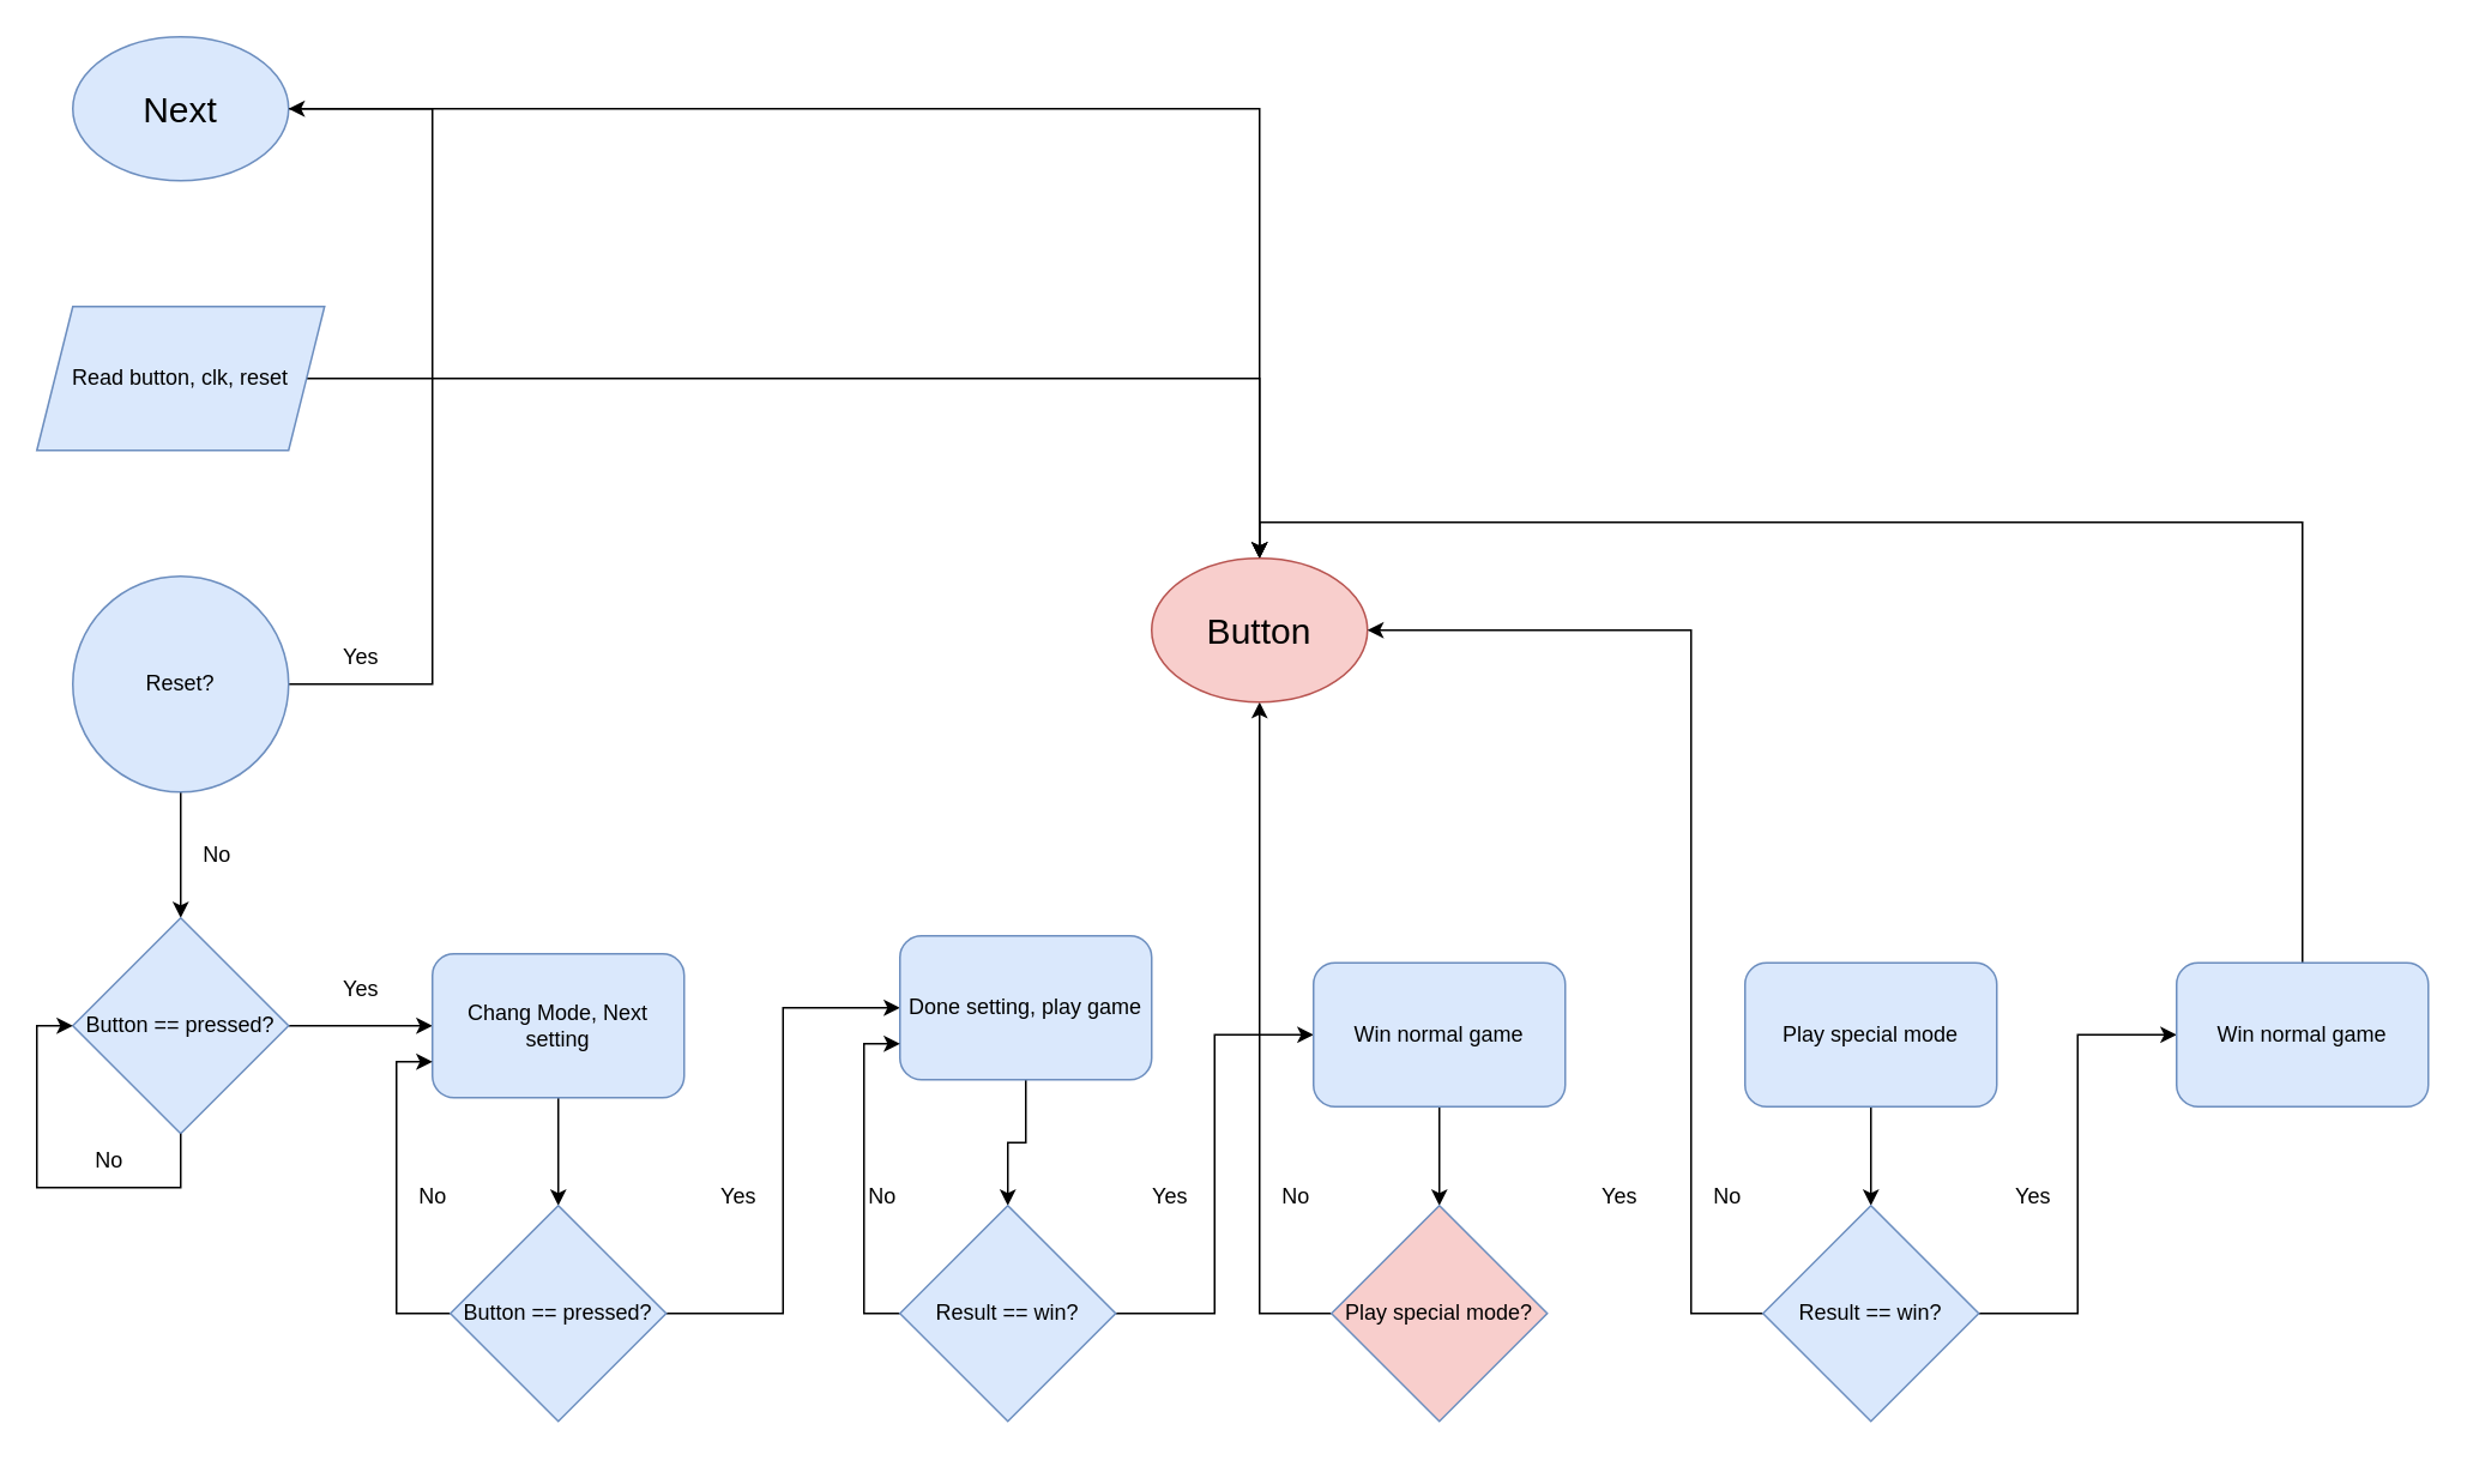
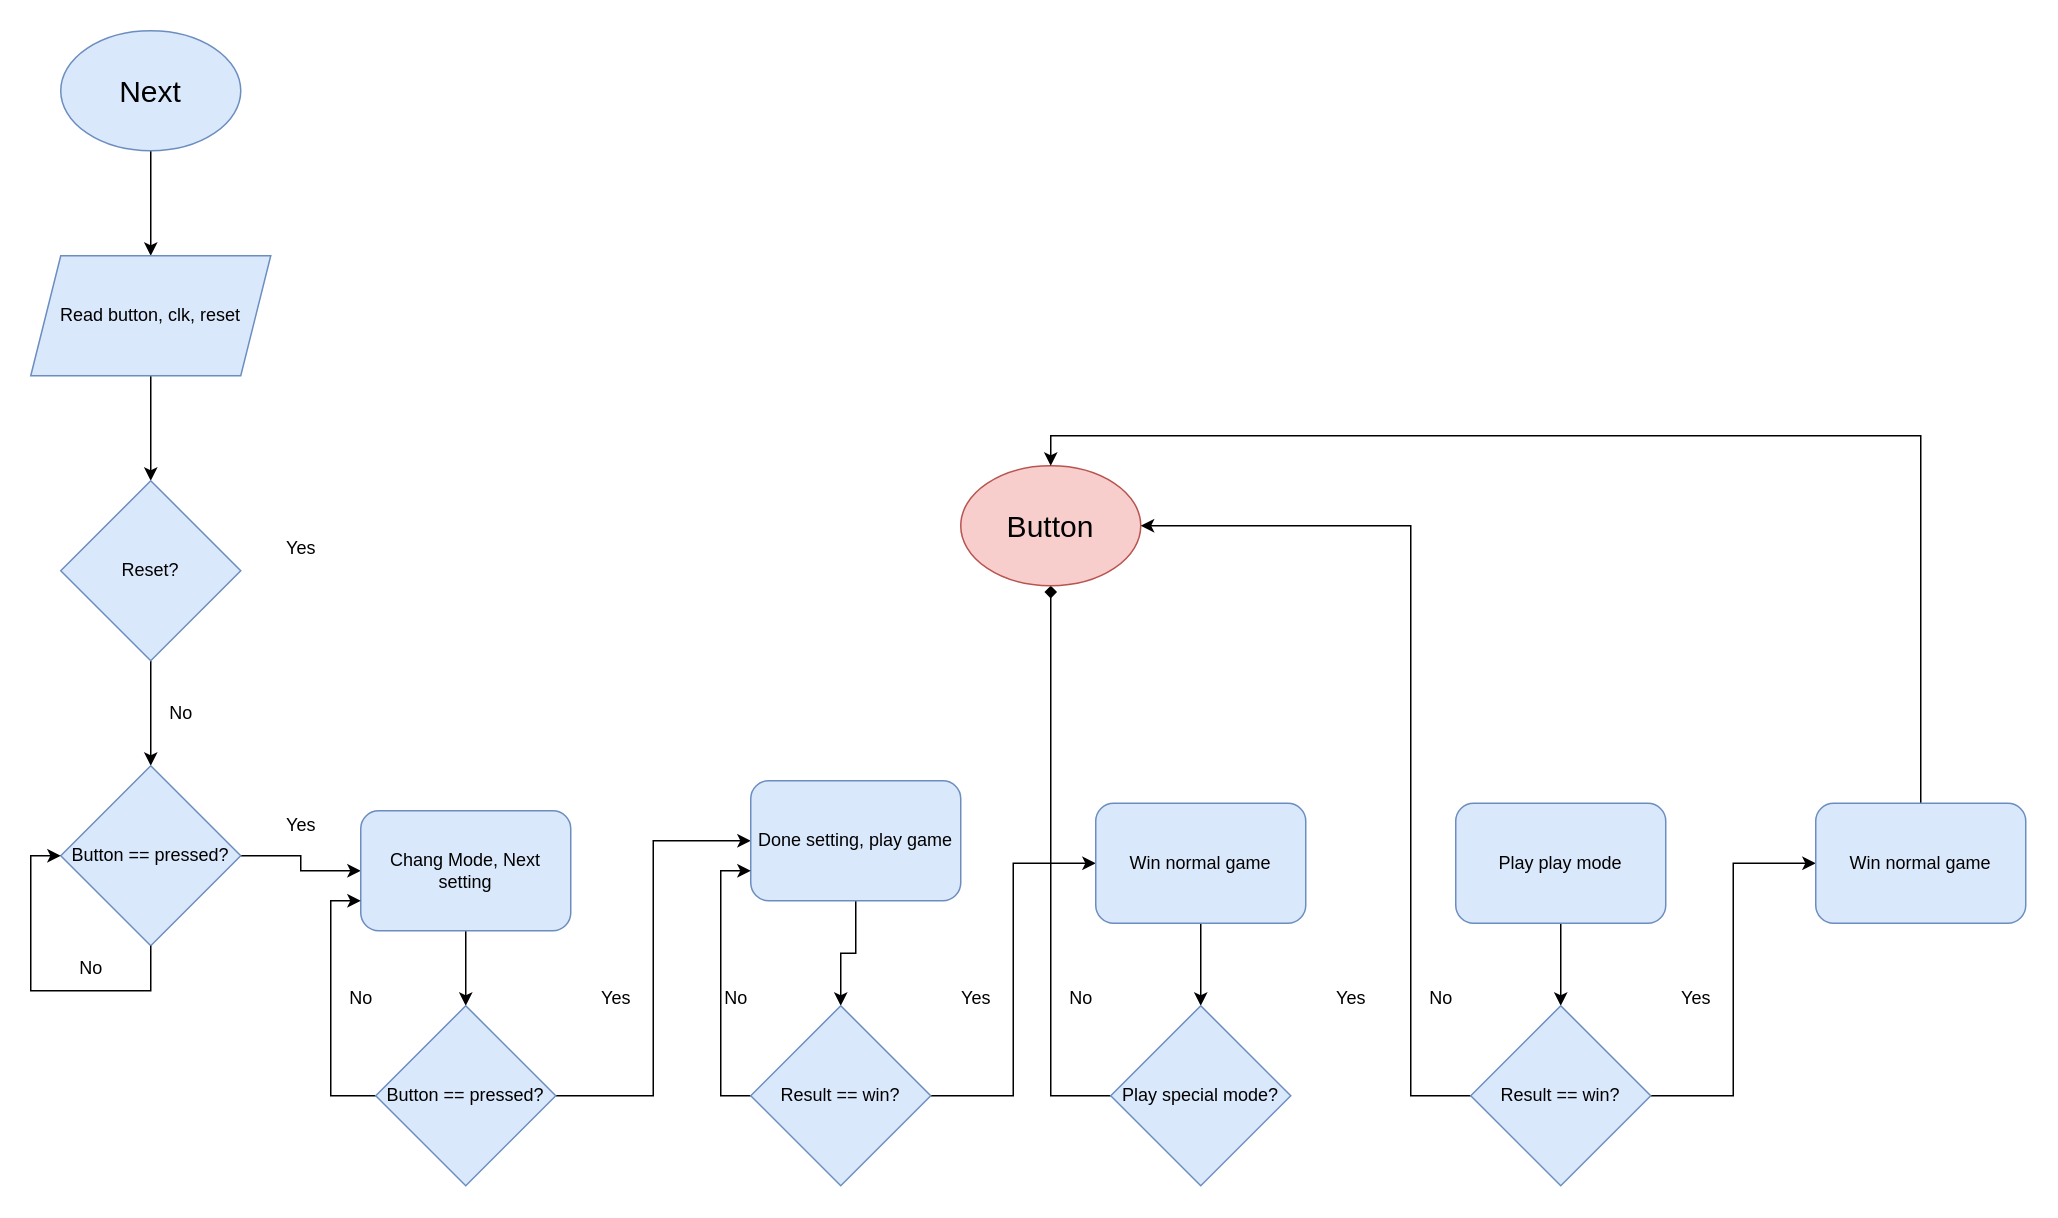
  <mxCell id="0" />
  <mxCell id="1" parent="0" />
- <mxCell id="2" value="" style="edgeStyle=orthogonalEdgeStyle;rounded=0;orthogonalLoop=1;jettySize=auto;html=1;" edge="1" parent="1" source="3" target="34"><mxGeometry relative="1" as="geometry" /></mxCell>
+ <mxCell id="2" value="" style="edgeStyle=orthogonalEdgeStyle;rounded=0;orthogonalLoop=1;jettySize=auto;html=1;" edge="1" parent="1" source="3" target="5"><mxGeometry relative="1" as="geometry" /></mxCell>
  <mxCell id="3" value="&lt;font style=&quot;font-size: 20px;&quot;&gt;Next&lt;/font&gt;" style="ellipse;whiteSpace=wrap;html=1;fillColor=#dae8fc;strokeColor=#6c8ebf;" vertex="1" parent="1"><mxGeometry x="40" y="20" width="120" height="80" as="geometry" /></mxCell>
- <mxCell id="4" value="" style="edgeStyle=orthogonalEdgeStyle;rounded=0;orthogonalLoop=1;jettySize=auto;html=1;" edge="1" parent="1" source="5" target="34"><mxGeometry relative="1" as="geometry" /></mxCell>
+ <mxCell id="4" value="" style="edgeStyle=orthogonalEdgeStyle;rounded=0;orthogonalLoop=1;jettySize=auto;html=1;" edge="1" parent="1" source="5" target="8"><mxGeometry relative="1" as="geometry" /></mxCell>
  <mxCell id="5" value="Read button, clk, reset" style="shape=parallelogram;perimeter=parallelogramPerimeter;whiteSpace=wrap;html=1;fixedSize=1;fillColor=#dae8fc;strokeColor=#6c8ebf;" vertex="1" parent="1"><mxGeometry x="20" y="170" width="160" height="80" as="geometry" /></mxCell>
- <mxCell id="6" style="edgeStyle=orthogonalEdgeStyle;rounded=0;orthogonalLoop=1;jettySize=auto;html=1;entryX=1;entryY=0.5;entryDx=0;entryDy=0;" edge="1" parent="1" source="8" target="3"><mxGeometry relative="1" as="geometry"><Array as="points"><mxPoint x="240" y="380" /><mxPoint x="240" y="60" /></Array></mxGeometry></mxCell>
  <mxCell id="7" style="edgeStyle=orthogonalEdgeStyle;rounded=0;orthogonalLoop=1;jettySize=auto;html=1;entryX=0.5;entryY=0;entryDx=0;entryDy=0;" edge="1" parent="1" source="8" target="12"><mxGeometry relative="1" as="geometry" /></mxCell>
- <mxCell id="8" value="Reset?" style="ellipse;whiteSpace=wrap;html=1;fillColor=#dae8fc;strokeColor=#6c8ebf;" vertex="1" parent="1"><mxGeometry x="40" y="320" width="120" height="120" as="geometry" /></mxCell>
+ <mxCell id="8" value="Reset?" style="rhombus;whiteSpace=wrap;html=1;fillColor=#dae8fc;strokeColor=#6c8ebf;" vertex="1" parent="1"><mxGeometry x="40" y="320" width="120" height="120" as="geometry" /></mxCell>
  <mxCell id="9" value="Yes" style="text;html=1;align=center;verticalAlign=middle;resizable=0;points=[];autosize=1;strokeColor=none;fillColor=none;" vertex="1" parent="1"><mxGeometry x="180" y="350" width="40" height="30" as="geometry" /></mxCell>
  <mxCell id="10" value="No" style="text;html=1;align=center;verticalAlign=middle;resizable=0;points=[];autosize=1;strokeColor=none;fillColor=none;" vertex="1" parent="1"><mxGeometry x="100" y="460" width="40" height="30" as="geometry" /></mxCell>
  <mxCell id="11" style="edgeStyle=orthogonalEdgeStyle;rounded=0;orthogonalLoop=1;jettySize=auto;html=1;entryX=0;entryY=0.5;entryDx=0;entryDy=0;" edge="1" parent="1" source="12" target="14"><mxGeometry relative="1" as="geometry" /></mxCell>
  <mxCell id="12" value="Button == pressed?" style="rhombus;whiteSpace=wrap;html=1;fillColor=#dae8fc;strokeColor=#6c8ebf;" vertex="1" parent="1"><mxGeometry x="40" y="510" width="120" height="120" as="geometry" /></mxCell>
  <mxCell id="13" style="edgeStyle=orthogonalEdgeStyle;rounded=0;orthogonalLoop=1;jettySize=auto;html=1;entryX=0.5;entryY=0;entryDx=0;entryDy=0;" edge="1" parent="1" source="14" target="20"><mxGeometry relative="1" as="geometry" /></mxCell>
- <mxCell id="14" value="Chang Mode, Next setting" style="rounded=1;whiteSpace=wrap;html=1;fillColor=#dae8fc;strokeColor=#6c8ebf;" vertex="1" parent="1"><mxGeometry x="240" y="530" width="140" height="80" as="geometry" /></mxCell>
+ <mxCell id="14" value="Chang Mode, Next setting" style="rounded=1;whiteSpace=wrap;html=1;fillColor=#dae8fc;strokeColor=#6c8ebf;" vertex="1" parent="1"><mxGeometry x="240" y="540" width="140" height="80" as="geometry" /></mxCell>
  <mxCell id="15" value="Yes" style="text;html=1;align=center;verticalAlign=middle;resizable=0;points=[];autosize=1;strokeColor=none;fillColor=none;" vertex="1" parent="1"><mxGeometry x="180" y="535" width="40" height="30" as="geometry" /></mxCell>
  <mxCell id="16" style="edgeStyle=orthogonalEdgeStyle;rounded=0;orthogonalLoop=1;jettySize=auto;html=1;entryX=0;entryY=0.5;entryDx=0;entryDy=0;exitX=0.5;exitY=1;exitDx=0;exitDy=0;" edge="1" parent="1" source="12" target="12"><mxGeometry relative="1" as="geometry"><Array as="points"><mxPoint x="100" y="660" /><mxPoint x="20" y="660" /><mxPoint x="20" y="570" /></Array></mxGeometry></mxCell>
  <mxCell id="17" value="No" style="text;html=1;align=center;verticalAlign=middle;resizable=0;points=[];autosize=1;strokeColor=none;fillColor=none;" vertex="1" parent="1"><mxGeometry x="40" y="630" width="40" height="30" as="geometry" /></mxCell>
  <mxCell id="18" style="edgeStyle=orthogonalEdgeStyle;rounded=0;orthogonalLoop=1;jettySize=auto;html=1;entryX=0;entryY=0.75;entryDx=0;entryDy=0;exitX=0;exitY=0.5;exitDx=0;exitDy=0;" edge="1" parent="1" source="20" target="14"><mxGeometry relative="1" as="geometry" /></mxCell>
  <mxCell id="19" style="edgeStyle=orthogonalEdgeStyle;rounded=0;orthogonalLoop=1;jettySize=auto;html=1;entryX=0;entryY=0.5;entryDx=0;entryDy=0;" edge="1" parent="1" source="20" target="23"><mxGeometry relative="1" as="geometry" /></mxCell>
  <mxCell id="20" value="Button == pressed?" style="rhombus;whiteSpace=wrap;html=1;fillColor=#dae8fc;strokeColor=#6c8ebf;" vertex="1" parent="1"><mxGeometry x="250" y="670" width="120" height="120" as="geometry" /></mxCell>
  <mxCell id="21" value="No" style="text;html=1;align=center;verticalAlign=middle;resizable=0;points=[];autosize=1;strokeColor=none;fillColor=none;" vertex="1" parent="1"><mxGeometry x="220" y="650" width="40" height="30" as="geometry" /></mxCell>
  <mxCell id="22" style="edgeStyle=orthogonalEdgeStyle;rounded=0;orthogonalLoop=1;jettySize=auto;html=1;entryX=0.5;entryY=0;entryDx=0;entryDy=0;" edge="1" parent="1" source="23" target="27"><mxGeometry relative="1" as="geometry" /></mxCell>
  <mxCell id="23" value="Done setting, play game" style="rounded=1;whiteSpace=wrap;html=1;fillColor=#dae8fc;strokeColor=#6c8ebf;" vertex="1" parent="1"><mxGeometry x="500" y="520" width="140" height="80" as="geometry" /></mxCell>
  <mxCell id="24" value="Yes" style="text;html=1;align=center;verticalAlign=middle;resizable=0;points=[];autosize=1;strokeColor=none;fillColor=none;" vertex="1" parent="1"><mxGeometry x="390" y="650" width="40" height="30" as="geometry" /></mxCell>
  <mxCell id="25" style="edgeStyle=orthogonalEdgeStyle;rounded=0;orthogonalLoop=1;jettySize=auto;html=1;exitX=0;exitY=0.5;exitDx=0;exitDy=0;entryX=0;entryY=0.75;entryDx=0;entryDy=0;" edge="1" parent="1" source="27" target="23"><mxGeometry relative="1" as="geometry" /></mxCell>
  <mxCell id="26" style="edgeStyle=orthogonalEdgeStyle;rounded=0;orthogonalLoop=1;jettySize=auto;html=1;entryX=0;entryY=0.5;entryDx=0;entryDy=0;" edge="1" parent="1" source="27" target="30"><mxGeometry relative="1" as="geometry" /></mxCell>
  <mxCell id="27" value="Result == win?" style="rhombus;whiteSpace=wrap;html=1;fillColor=#dae8fc;strokeColor=#6c8ebf;" vertex="1" parent="1"><mxGeometry x="500" y="670" width="120" height="120" as="geometry" /></mxCell>
  <mxCell id="28" value="No" style="text;html=1;align=center;verticalAlign=middle;resizable=0;points=[];autosize=1;strokeColor=none;fillColor=none;" vertex="1" parent="1"><mxGeometry x="470" y="650" width="40" height="30" as="geometry" /></mxCell>
  <mxCell id="29" style="edgeStyle=orthogonalEdgeStyle;rounded=0;orthogonalLoop=1;jettySize=auto;html=1;entryX=0.5;entryY=0;entryDx=0;entryDy=0;" edge="1" parent="1" source="30" target="33"><mxGeometry relative="1" as="geometry" /></mxCell>
  <mxCell id="30" value="Win normal game" style="rounded=1;whiteSpace=wrap;html=1;fillColor=#dae8fc;strokeColor=#6c8ebf;" vertex="1" parent="1"><mxGeometry x="730" y="535" width="140" height="80" as="geometry" /></mxCell>
  <mxCell id="31" value="Yes" style="text;html=1;align=center;verticalAlign=middle;resizable=0;points=[];autosize=1;strokeColor=none;fillColor=none;" vertex="1" parent="1"><mxGeometry x="630" y="650" width="40" height="30" as="geometry" /></mxCell>
- <mxCell id="32" style="edgeStyle=orthogonalEdgeStyle;rounded=0;orthogonalLoop=1;jettySize=auto;html=1;entryX=0.5;entryY=1;entryDx=0;entryDy=0;" edge="1" parent="1" source="33" target="34"><mxGeometry relative="1" as="geometry"><Array as="points"><mxPoint x="700" y="730" /></Array></mxGeometry></mxCell>
- <mxCell id="33" value="Play special mode?" style="rhombus;whiteSpace=wrap;html=1;fillColor=#f8cecc;strokeColor=#6c8ebf;" vertex="1" parent="1"><mxGeometry x="740" y="670" width="120" height="120" as="geometry" /></mxCell>
+ <mxCell id="32" style="edgeStyle=orthogonalEdgeStyle;rounded=0;orthogonalLoop=1;jettySize=auto;html=1;entryX=0.5;entryY=1;entryDx=0;entryDy=0;endArrow=diamond;" edge="1" parent="1" source="33" target="34"><mxGeometry relative="1" as="geometry"><Array as="points"><mxPoint x="700" y="730" /></Array></mxGeometry></mxCell>
+ <mxCell id="33" value="Play special mode?" style="rhombus;whiteSpace=wrap;html=1;fillColor=#dae8fc;strokeColor=#6c8ebf;" vertex="1" parent="1"><mxGeometry x="740" y="670" width="120" height="120" as="geometry" /></mxCell>
  <mxCell id="34" value="&lt;span style=&quot;font-size: 20px;&quot;&gt;Button&lt;/span&gt;" style="ellipse;whiteSpace=wrap;html=1;fillColor=#f8cecc;strokeColor=#b85450;" vertex="1" parent="1"><mxGeometry x="640" y="310" width="120" height="80" as="geometry" /></mxCell>
  <mxCell id="35" value="No" style="text;html=1;align=center;verticalAlign=middle;resizable=0;points=[];autosize=1;strokeColor=none;fillColor=none;" vertex="1" parent="1"><mxGeometry x="700" y="650" width="40" height="30" as="geometry" /></mxCell>
  <mxCell id="36" style="edgeStyle=orthogonalEdgeStyle;rounded=0;orthogonalLoop=1;jettySize=auto;html=1;entryX=0.5;entryY=0;entryDx=0;entryDy=0;" edge="1" parent="1" source="37" target="40"><mxGeometry relative="1" as="geometry" /></mxCell>
- <mxCell id="37" value="Play special mode" style="rounded=1;whiteSpace=wrap;html=1;fillColor=#dae8fc;strokeColor=#6c8ebf;" vertex="1" parent="1"><mxGeometry x="970" y="535" width="140" height="80" as="geometry" /></mxCell>
+ <mxCell id="37" value="Play play mode" style="rounded=1;whiteSpace=wrap;html=1;fillColor=#dae8fc;strokeColor=#6c8ebf;" vertex="1" parent="1"><mxGeometry x="970" y="535" width="140" height="80" as="geometry" /></mxCell>
  <mxCell id="38" style="edgeStyle=orthogonalEdgeStyle;rounded=0;orthogonalLoop=1;jettySize=auto;html=1;entryX=0;entryY=0.5;entryDx=0;entryDy=0;" edge="1" parent="1" source="40" target="42"><mxGeometry relative="1" as="geometry" /></mxCell>
  <mxCell id="39" style="edgeStyle=orthogonalEdgeStyle;rounded=0;orthogonalLoop=1;jettySize=auto;html=1;entryX=1;entryY=0.5;entryDx=0;entryDy=0;" edge="1" parent="1" source="40" target="34"><mxGeometry relative="1" as="geometry"><Array as="points"><mxPoint x="940" y="730" /><mxPoint x="940" y="350" /></Array></mxGeometry></mxCell>
  <mxCell id="40" value="Result == win?" style="rhombus;whiteSpace=wrap;html=1;fillColor=#dae8fc;strokeColor=#6c8ebf;" vertex="1" parent="1"><mxGeometry x="980" y="670" width="120" height="120" as="geometry" /></mxCell>
  <mxCell id="41" style="edgeStyle=orthogonalEdgeStyle;rounded=0;orthogonalLoop=1;jettySize=auto;html=1;entryX=0.5;entryY=0;entryDx=0;entryDy=0;" edge="1" parent="1" source="42" target="34"><mxGeometry relative="1" as="geometry"><Array as="points"><mxPoint x="1280" y="290" /><mxPoint x="700" y="290" /></Array></mxGeometry></mxCell>
  <mxCell id="42" value="Win normal game" style="rounded=1;whiteSpace=wrap;html=1;fillColor=#dae8fc;strokeColor=#6c8ebf;" vertex="1" parent="1"><mxGeometry x="1210" y="535" width="140" height="80" as="geometry" /></mxCell>
  <mxCell id="43" value="Yes" style="text;html=1;align=center;verticalAlign=middle;resizable=0;points=[];autosize=1;strokeColor=none;fillColor=none;" vertex="1" parent="1"><mxGeometry x="880" y="650" width="40" height="30" as="geometry" /></mxCell>
  <mxCell id="44" value="Yes" style="text;html=1;align=center;verticalAlign=middle;resizable=0;points=[];autosize=1;strokeColor=none;fillColor=none;" vertex="1" parent="1"><mxGeometry x="1110" y="650" width="40" height="30" as="geometry" /></mxCell>
  <mxCell id="45" value="No" style="text;html=1;align=center;verticalAlign=middle;resizable=0;points=[];autosize=1;strokeColor=none;fillColor=none;" vertex="1" parent="1"><mxGeometry x="940" y="650" width="40" height="30" as="geometry" /></mxCell>
